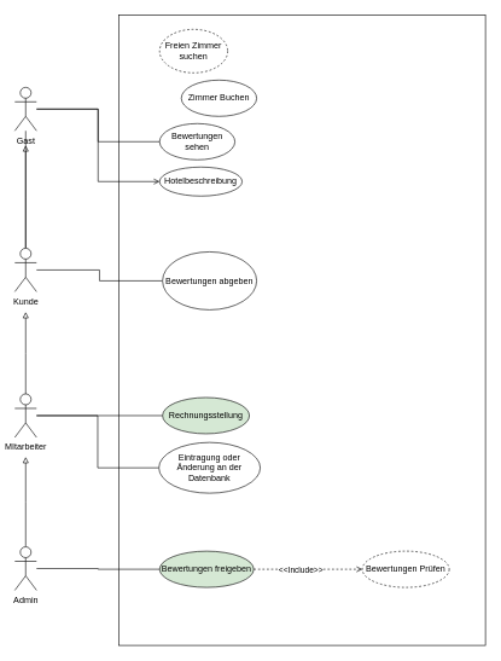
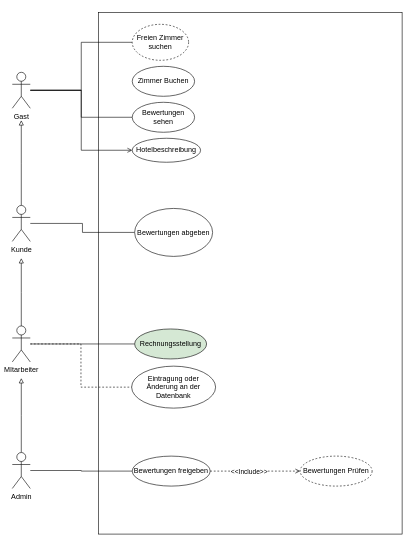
  <mxCell id="0" />
  <mxCell id="1" parent="0" />
  <mxCell id="2" value="" style="rounded=0;whiteSpace=wrap;html=1;" parent="1" vertex="1"><mxGeometry x="164" y="20" width="506" height="870" as="geometry" /></mxCell>
- <mxCell id="3" style="edgeStyle=orthogonalEdgeStyle;rounded=0;orthogonalLoop=1;jettySize=auto;html=1;endArrow=none;endFill=0;" parent="1" source="6" target="13" edge="1"><mxGeometry relative="1" as="geometry" /></mxCell>
+ <mxCell id="3" style="edgeStyle=orthogonalEdgeStyle;rounded=0;orthogonalLoop=1;jettySize=auto;html=1;entryX=0;entryY=0.5;entryDx=0;entryDy=0;endArrow=none;endFill=0;" parent="1" source="6" target="17" edge="1"><mxGeometry relative="1" as="geometry" /></mxCell>
  <mxCell id="4" style="edgeStyle=orthogonalEdgeStyle;rounded=0;orthogonalLoop=1;jettySize=auto;html=1;entryX=0;entryY=0.5;entryDx=0;entryDy=0;endArrow=none;endFill=0;" parent="1" source="6" target="18" edge="1"><mxGeometry relative="1" as="geometry" /></mxCell>
  <mxCell id="5" style="edgeStyle=orthogonalEdgeStyle;rounded=0;orthogonalLoop=1;jettySize=auto;html=1;entryX=0;entryY=0.5;entryDx=0;entryDy=0;endArrow=open;endFill=0;" parent="1" source="6" target="19" edge="1"><mxGeometry relative="1" as="geometry" /></mxCell>
  <mxCell id="6" value="Gast" style="shape=umlActor;verticalLabelPosition=bottom;verticalAlign=top;html=1;" parent="1" vertex="1"><mxGeometry x="20" y="120" width="30" height="60" as="geometry" /></mxCell>
  <mxCell id="7" style="edgeStyle=orthogonalEdgeStyle;rounded=0;orthogonalLoop=1;jettySize=auto;html=1;endArrow=block;endFill=0;" parent="1" source="10" edge="1"><mxGeometry relative="1" as="geometry"><mxPoint x="35" y="430" as="targetPoint" /></mxGeometry></mxCell>
- <mxCell id="8" style="edgeStyle=orthogonalEdgeStyle;rounded=0;orthogonalLoop=1;jettySize=auto;html=1;entryX=0;entryY=0.5;entryDx=0;entryDy=0;endArrow=none;endFill=0;" parent="1" source="10" target="23" edge="1"><mxGeometry relative="1" as="geometry" /></mxCell>
+ <mxCell id="8" style="edgeStyle=orthogonalEdgeStyle;rounded=0;orthogonalLoop=1;jettySize=auto;html=1;entryX=0;entryY=0.5;entryDx=0;entryDy=0;endArrow=none;endFill=0;dashed=1;" parent="1" source="10" target="23" edge="1"><mxGeometry relative="1" as="geometry" /></mxCell>
  <mxCell id="9" style="edgeStyle=orthogonalEdgeStyle;rounded=0;orthogonalLoop=1;jettySize=auto;html=1;endArrow=none;endFill=0;" parent="1" source="10" target="22" edge="1"><mxGeometry relative="1" as="geometry" /></mxCell>
  <mxCell id="10" value="MItarbeiter" style="shape=umlActor;verticalLabelPosition=bottom;verticalAlign=top;html=1;" parent="1" vertex="1"><mxGeometry x="20" y="543" width="30" height="60" as="geometry" /></mxCell>
  <mxCell id="11" value="" style="edgeStyle=orthogonalEdgeStyle;rounded=0;orthogonalLoop=1;jettySize=auto;html=1;endArrow=block;endFill=0;" parent="1" source="13" edge="1"><mxGeometry relative="1" as="geometry"><mxPoint x="35" y="200" as="targetPoint" /></mxGeometry></mxCell>
  <mxCell id="12" style="edgeStyle=orthogonalEdgeStyle;rounded=0;orthogonalLoop=1;jettySize=auto;html=1;entryX=0;entryY=0.5;entryDx=0;entryDy=0;endArrow=none;endFill=0;" parent="1" source="13" target="20" edge="1"><mxGeometry relative="1" as="geometry" /></mxCell>
  <mxCell id="13" value="Kunde" style="shape=umlActor;verticalLabelPosition=bottom;verticalAlign=top;html=1;" parent="1" vertex="1"><mxGeometry x="20" y="342" width="30" height="60" as="geometry" /></mxCell>
  <mxCell id="14" style="edgeStyle=orthogonalEdgeStyle;rounded=0;orthogonalLoop=1;jettySize=auto;html=1;endArrow=block;endFill=0;" parent="1" source="16" edge="1"><mxGeometry relative="1" as="geometry"><mxPoint x="35" y="630" as="targetPoint" /></mxGeometry></mxCell>
  <mxCell id="15" style="edgeStyle=orthogonalEdgeStyle;rounded=0;orthogonalLoop=1;jettySize=auto;html=1;entryX=0;entryY=0.5;entryDx=0;entryDy=0;endArrow=none;endFill=0;" parent="1" source="16" target="24" edge="1"><mxGeometry relative="1" as="geometry" /></mxCell>
  <mxCell id="16" value="Admin" style="shape=umlActor;verticalLabelPosition=bottom;verticalAlign=top;html=1;" parent="1" vertex="1"><mxGeometry x="20" y="754" width="30" height="60" as="geometry" /></mxCell>
  <mxCell id="17" value="Freien Zimmer suchen" style="ellipse;whiteSpace=wrap;html=1;dashed=1;" parent="1" vertex="1"><mxGeometry x="220" y="40" width="94" height="60" as="geometry" /></mxCell>
  <mxCell id="18" value="Bewertungen sehen" style="ellipse;whiteSpace=wrap;html=1;" parent="1" vertex="1"><mxGeometry x="220" y="170" width="104" height="50" as="geometry" /></mxCell>
  <mxCell id="19" value="Hotelbeschreibung" style="ellipse;whiteSpace=wrap;html=1;" parent="1" vertex="1"><mxGeometry x="220" y="230" width="114" height="40" as="geometry" /></mxCell>
  <mxCell id="20" value="Bewertungen abgeben" style="ellipse;whiteSpace=wrap;html=1;" parent="1" vertex="1"><mxGeometry x="224" y="347" width="130" height="80" as="geometry" /></mxCell>
- <mxCell id="21" value="Zimmer Buchen" style="ellipse;whiteSpace=wrap;html=1;" parent="1" vertex="1"><mxGeometry x="250" y="110" width="104" height="50" as="geometry" /></mxCell>
+ <mxCell id="21" value="Zimmer Buchen" style="ellipse;whiteSpace=wrap;html=1;" parent="1" vertex="1"><mxGeometry x="220" y="110" width="104" height="50" as="geometry" /></mxCell>
  <mxCell id="22" value="Rechnungsstellung" style="ellipse;whiteSpace=wrap;html=1;fillColor=#d5e8d4;" parent="1" vertex="1"><mxGeometry x="224" y="548" width="120" height="50" as="geometry" /></mxCell>
  <mxCell id="23" value="Eintragung oder Änderung an der Datenbank" style="ellipse;whiteSpace=wrap;html=1;" parent="1" vertex="1"><mxGeometry x="219" y="610" width="140" height="70" as="geometry" /></mxCell>
- <mxCell id="24" value="Bewertungen freigeben" style="ellipse;whiteSpace=wrap;html=1;fillColor=#d5e8d4;" parent="1" vertex="1"><mxGeometry x="220" y="760" width="130" height="50" as="geometry" /></mxCell>
+ <mxCell id="24" value="Bewertungen freigeben" style="ellipse;whiteSpace=wrap;html=1;" parent="1" vertex="1"><mxGeometry x="220" y="760" width="130" height="50" as="geometry" /></mxCell>
  <mxCell id="25" style="edgeStyle=orthogonalEdgeStyle;rounded=0;orthogonalLoop=1;jettySize=auto;html=1;dashed=1;exitX=1;exitY=0.5;exitDx=0;exitDy=0;entryX=0;entryY=0.5;entryDx=0;entryDy=0;endArrow=open;endFill=0;" parent="1" source="24" target="27" edge="1"><mxGeometry relative="1" as="geometry" /></mxCell>
  <mxCell id="26" value="&amp;lt;&amp;lt;Include&amp;gt;&amp;gt;" style="edgeLabel;html=1;align=center;verticalAlign=middle;resizable=0;points=[];" parent="25" vertex="1" connectable="0"><mxGeometry x="-0.145" relative="1" as="geometry"><mxPoint as="offset" /></mxGeometry></mxCell>
  <mxCell id="27" value="Bewertungen Prüfen" style="ellipse;whiteSpace=wrap;html=1;dashed=1;" parent="1" vertex="1"><mxGeometry x="500" y="760" width="120" height="50" as="geometry" /></mxCell>
